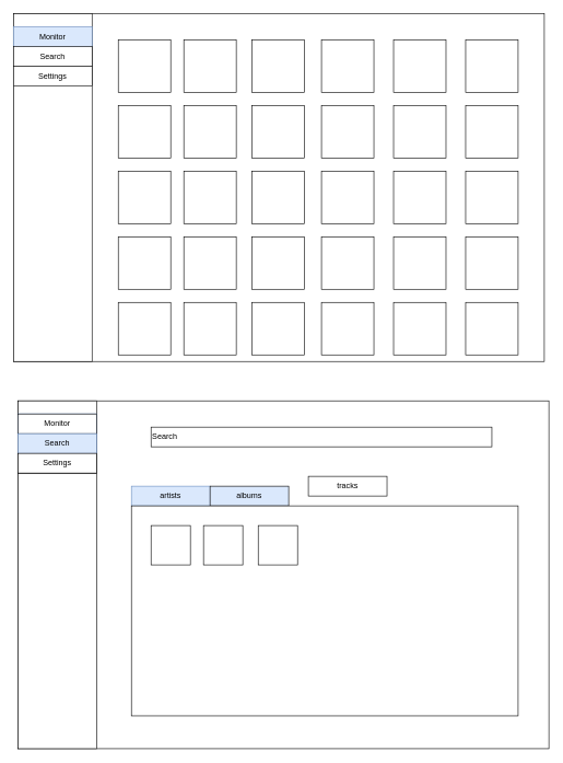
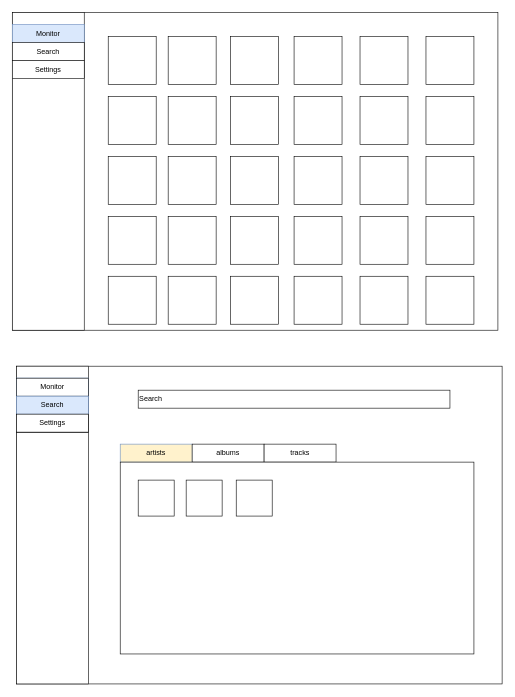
  <mxCell id="0" />
  <mxCell id="1" parent="0" />
  <mxCell id="2" value="" style="rounded=0;whiteSpace=wrap;html=1;" vertex="1" parent="1"><mxGeometry x="20" y="20" width="810" height="530" as="geometry" /></mxCell>
  <mxCell id="3" value="" style="rounded=0;whiteSpace=wrap;html=1;" vertex="1" parent="1"><mxGeometry x="20" y="20" width="120" height="530" as="geometry" /></mxCell>
  <mxCell id="4" value="Monitor" style="rounded=0;whiteSpace=wrap;html=1;fillColor=#dae8fc;strokeColor=#6c8ebf;" vertex="1" parent="1"><mxGeometry x="20" y="40" width="120" height="30" as="geometry" /></mxCell>
  <mxCell id="5" value="Search" style="rounded=0;whiteSpace=wrap;html=1;" vertex="1" parent="1"><mxGeometry x="20" y="70" width="120" height="30" as="geometry" /></mxCell>
  <mxCell id="6" value="Settings" style="rounded=0;whiteSpace=wrap;html=1;" vertex="1" parent="1"><mxGeometry x="20" y="100" width="120" height="30" as="geometry" /></mxCell>
  <mxCell id="7" value="" style="whiteSpace=wrap;html=1;aspect=fixed;" vertex="1" parent="1"><mxGeometry x="180" y="60" width="80" height="80" as="geometry" /></mxCell>
  <mxCell id="8" value="" style="whiteSpace=wrap;html=1;aspect=fixed;" vertex="1" parent="1"><mxGeometry x="280" y="60" width="80" height="80" as="geometry" /></mxCell>
  <mxCell id="9" value="" style="whiteSpace=wrap;html=1;aspect=fixed;" vertex="1" parent="1"><mxGeometry x="384" y="60" width="80" height="80" as="geometry" /></mxCell>
  <mxCell id="10" value="" style="whiteSpace=wrap;html=1;aspect=fixed;" vertex="1" parent="1"><mxGeometry x="490" y="60" width="80" height="80" as="geometry" /></mxCell>
  <mxCell id="11" value="" style="whiteSpace=wrap;html=1;aspect=fixed;" vertex="1" parent="1"><mxGeometry x="600" y="60" width="80" height="80" as="geometry" /></mxCell>
  <mxCell id="12" value="" style="whiteSpace=wrap;html=1;aspect=fixed;" vertex="1" parent="1"><mxGeometry x="710" y="60" width="80" height="80" as="geometry" /></mxCell>
  <mxCell id="13" value="" style="whiteSpace=wrap;html=1;aspect=fixed;" vertex="1" parent="1"><mxGeometry x="180" y="160" width="80" height="80" as="geometry" /></mxCell>
  <mxCell id="14" value="" style="whiteSpace=wrap;html=1;aspect=fixed;" vertex="1" parent="1"><mxGeometry x="280" y="160" width="80" height="80" as="geometry" /></mxCell>
  <mxCell id="15" value="" style="whiteSpace=wrap;html=1;aspect=fixed;" vertex="1" parent="1"><mxGeometry x="384" y="160" width="80" height="80" as="geometry" /></mxCell>
  <mxCell id="16" value="" style="whiteSpace=wrap;html=1;aspect=fixed;" vertex="1" parent="1"><mxGeometry x="490" y="160" width="80" height="80" as="geometry" /></mxCell>
  <mxCell id="17" value="" style="whiteSpace=wrap;html=1;aspect=fixed;" vertex="1" parent="1"><mxGeometry x="600" y="160" width="80" height="80" as="geometry" /></mxCell>
  <mxCell id="18" value="" style="whiteSpace=wrap;html=1;aspect=fixed;" vertex="1" parent="1"><mxGeometry x="710" y="160" width="80" height="80" as="geometry" /></mxCell>
  <mxCell id="19" value="" style="whiteSpace=wrap;html=1;aspect=fixed;" vertex="1" parent="1"><mxGeometry x="180" y="260" width="80" height="80" as="geometry" /></mxCell>
  <mxCell id="20" value="" style="whiteSpace=wrap;html=1;aspect=fixed;" vertex="1" parent="1"><mxGeometry x="280" y="260" width="80" height="80" as="geometry" /></mxCell>
  <mxCell id="21" value="" style="whiteSpace=wrap;html=1;aspect=fixed;" vertex="1" parent="1"><mxGeometry x="384" y="260" width="80" height="80" as="geometry" /></mxCell>
  <mxCell id="22" value="" style="whiteSpace=wrap;html=1;aspect=fixed;" vertex="1" parent="1"><mxGeometry x="490" y="260" width="80" height="80" as="geometry" /></mxCell>
  <mxCell id="23" value="" style="whiteSpace=wrap;html=1;aspect=fixed;" vertex="1" parent="1"><mxGeometry x="600" y="260" width="80" height="80" as="geometry" /></mxCell>
  <mxCell id="24" value="" style="whiteSpace=wrap;html=1;aspect=fixed;" vertex="1" parent="1"><mxGeometry x="710" y="260" width="80" height="80" as="geometry" /></mxCell>
  <mxCell id="25" value="" style="whiteSpace=wrap;html=1;aspect=fixed;" vertex="1" parent="1"><mxGeometry x="180" y="360" width="80" height="80" as="geometry" /></mxCell>
  <mxCell id="26" value="" style="whiteSpace=wrap;html=1;aspect=fixed;" vertex="1" parent="1"><mxGeometry x="280" y="360" width="80" height="80" as="geometry" /></mxCell>
  <mxCell id="27" value="" style="whiteSpace=wrap;html=1;aspect=fixed;" vertex="1" parent="1"><mxGeometry x="384" y="360" width="80" height="80" as="geometry" /></mxCell>
  <mxCell id="28" value="" style="whiteSpace=wrap;html=1;aspect=fixed;" vertex="1" parent="1"><mxGeometry x="490" y="360" width="80" height="80" as="geometry" /></mxCell>
  <mxCell id="29" value="" style="whiteSpace=wrap;html=1;aspect=fixed;" vertex="1" parent="1"><mxGeometry x="600" y="360" width="80" height="80" as="geometry" /></mxCell>
  <mxCell id="30" value="" style="whiteSpace=wrap;html=1;aspect=fixed;" vertex="1" parent="1"><mxGeometry x="710" y="360" width="80" height="80" as="geometry" /></mxCell>
  <mxCell id="31" value="" style="whiteSpace=wrap;html=1;aspect=fixed;" vertex="1" parent="1"><mxGeometry x="180" y="460" width="80" height="80" as="geometry" /></mxCell>
  <mxCell id="32" value="" style="whiteSpace=wrap;html=1;aspect=fixed;" vertex="1" parent="1"><mxGeometry x="280" y="460" width="80" height="80" as="geometry" /></mxCell>
  <mxCell id="33" value="" style="whiteSpace=wrap;html=1;aspect=fixed;" vertex="1" parent="1"><mxGeometry x="384" y="460" width="80" height="80" as="geometry" /></mxCell>
  <mxCell id="34" value="" style="whiteSpace=wrap;html=1;aspect=fixed;" vertex="1" parent="1"><mxGeometry x="490" y="460" width="80" height="80" as="geometry" /></mxCell>
  <mxCell id="35" value="" style="whiteSpace=wrap;html=1;aspect=fixed;" vertex="1" parent="1"><mxGeometry x="600" y="460" width="80" height="80" as="geometry" /></mxCell>
  <mxCell id="36" value="" style="whiteSpace=wrap;html=1;aspect=fixed;" vertex="1" parent="1"><mxGeometry x="710" y="460" width="80" height="80" as="geometry" /></mxCell>
  <mxCell id="37" value="" style="rounded=0;whiteSpace=wrap;html=1;" vertex="1" parent="1"><mxGeometry x="27" y="610" width="810" height="530" as="geometry" /></mxCell>
  <mxCell id="38" value="" style="rounded=0;whiteSpace=wrap;html=1;" vertex="1" parent="1"><mxGeometry x="27" y="610" width="120" height="530" as="geometry" /></mxCell>
  <mxCell id="39" value="Monitor" style="rounded=0;whiteSpace=wrap;html=1;fillColor=#dae8fc;strokeColor=#6c8ebf;" vertex="1" parent="1"><mxGeometry x="27" y="630" width="120" height="30" as="geometry" /></mxCell>
  <mxCell id="40" value="Search" style="rounded=0;whiteSpace=wrap;html=1;" vertex="1" parent="1"><mxGeometry x="27" y="660" width="120" height="30" as="geometry" /></mxCell>
  <mxCell id="41" value="Settings" style="rounded=0;whiteSpace=wrap;html=1;" vertex="1" parent="1"><mxGeometry x="27" y="690" width="120" height="30" as="geometry" /></mxCell>
  <mxCell id="42" value="Monitor" style="rounded=0;whiteSpace=wrap;html=1;fillColor=#dae8fc;strokeColor=#6c8ebf;" vertex="1" parent="1"><mxGeometry x="27" y="630" width="120" height="30" as="geometry" /></mxCell>
  <mxCell id="43" value="Search" style="rounded=0;whiteSpace=wrap;html=1;" vertex="1" parent="1"><mxGeometry x="27" y="660" width="120" height="30" as="geometry" /></mxCell>
  <mxCell id="44" value="Settings" style="rounded=0;whiteSpace=wrap;html=1;" vertex="1" parent="1"><mxGeometry x="27" y="690" width="120" height="30" as="geometry" /></mxCell>
  <mxCell id="45" value="Monitor" style="rounded=0;whiteSpace=wrap;html=1;" vertex="1" parent="1"><mxGeometry x="27" y="630" width="120" height="30" as="geometry" /></mxCell>
  <mxCell id="46" value="Search" style="rounded=0;whiteSpace=wrap;html=1;fillColor=#dae8fc;strokeColor=#6c8ebf;" vertex="1" parent="1"><mxGeometry x="27" y="660" width="120" height="30" as="geometry" /></mxCell>
  <mxCell id="47" value="Settings" style="rounded=0;whiteSpace=wrap;html=1;" vertex="1" parent="1"><mxGeometry x="27" y="690" width="120" height="30" as="geometry" /></mxCell>
  <mxCell id="48" value="Search" style="rounded=0;whiteSpace=wrap;html=1;align=left;" vertex="1" parent="1"><mxGeometry x="230" y="650" width="520" height="30" as="geometry" /></mxCell>
- <mxCell id="49" value="artists" style="rounded=0;whiteSpace=wrap;html=1;fillColor=#dae8fc;strokeColor=#6c8ebf;" vertex="1" parent="1"><mxGeometry x="200" y="740" width="120" height="30" as="geometry" /></mxCell>
- <mxCell id="50" value="albums" style="rounded=0;whiteSpace=wrap;html=1;fillColor=#dae8fc;" vertex="1" parent="1"><mxGeometry x="320" y="740" width="120" height="30" as="geometry" /></mxCell>
- <mxCell id="51" value="tracks" style="rounded=0;whiteSpace=wrap;html=1;" vertex="1" parent="1"><mxGeometry x="470" y="725" width="120" height="30" as="geometry" /></mxCell>
+ <mxCell id="49" value="artists" style="rounded=0;whiteSpace=wrap;html=1;fillColor=#fff2cc;strokeColor=#6c8ebf;" vertex="1" parent="1"><mxGeometry x="200" y="740" width="120" height="30" as="geometry" /></mxCell>
+ <mxCell id="50" value="albums" style="rounded=0;whiteSpace=wrap;html=1;" vertex="1" parent="1"><mxGeometry x="320" y="740" width="120" height="30" as="geometry" /></mxCell>
+ <mxCell id="51" value="tracks" style="rounded=0;whiteSpace=wrap;html=1;" vertex="1" parent="1"><mxGeometry x="440" y="740" width="120" height="30" as="geometry" /></mxCell>
  <mxCell id="52" value="" style="rounded=0;whiteSpace=wrap;html=1;" vertex="1" parent="1"><mxGeometry x="200" y="770" width="590" height="320" as="geometry" /></mxCell>
  <mxCell id="53" value="" style="rounded=0;whiteSpace=wrap;html=1;" vertex="1" parent="1"><mxGeometry x="230" y="800" width="60" height="60" as="geometry" /></mxCell>
  <mxCell id="54" value="" style="rounded=0;whiteSpace=wrap;html=1;" vertex="1" parent="1"><mxGeometry x="310" y="800" width="60" height="60" as="geometry" /></mxCell>
  <mxCell id="55" value="" style="rounded=0;whiteSpace=wrap;html=1;" vertex="1" parent="1"><mxGeometry x="393.5" y="800" width="60" height="60" as="geometry" /></mxCell>
